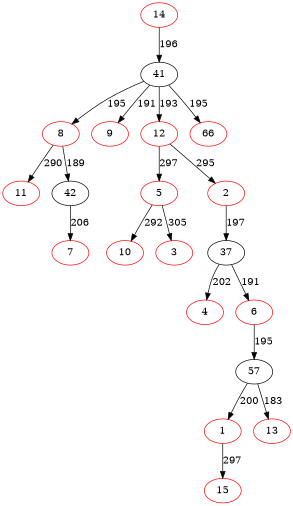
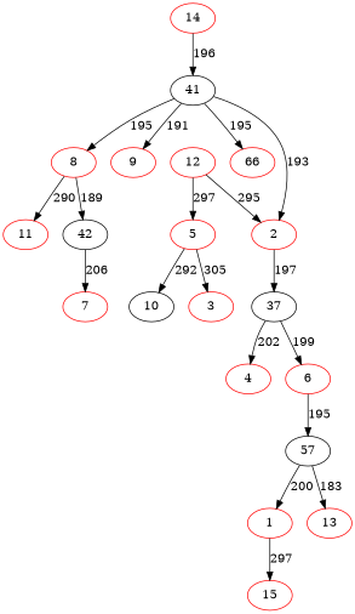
  digraph {
    node [color=red]
    41 [color=black]
    14
    8
    9
    12
    n6 [label=66]
    42 [color=black]
    11
    2
    5
    7
    37 [color=black]
    3
-   10
+   10 [color=black]
    4
    6
    57 [color=black]
    1
    13
    15
    41 -> 8 [label=195]
    41 -> 9 [label=191]
-   41 -> 12 [label=193]
+   41 -> 2 [label=193]
    41 -> n6 [label=195]
    14 -> 41 [label=196]
    8 -> 42 [label=189]
    8 -> 11 [label=290]
    12 -> 2 [label=295]
    12 -> 5 [label=297]
    42 -> 7 [label=206]
    2 -> 37 [label=197]
    5 -> 3 [label=305]
    5 -> 10 [label=292]
    37 -> 4 [label=202]
-   37 -> 6 [label=191]
+   37 -> 6 [label=199]
    6 -> 57 [label=195]
    57 -> 1 [label=200]
    57 -> 13 [label=183]
    1 -> 15 [label=297]
  }
